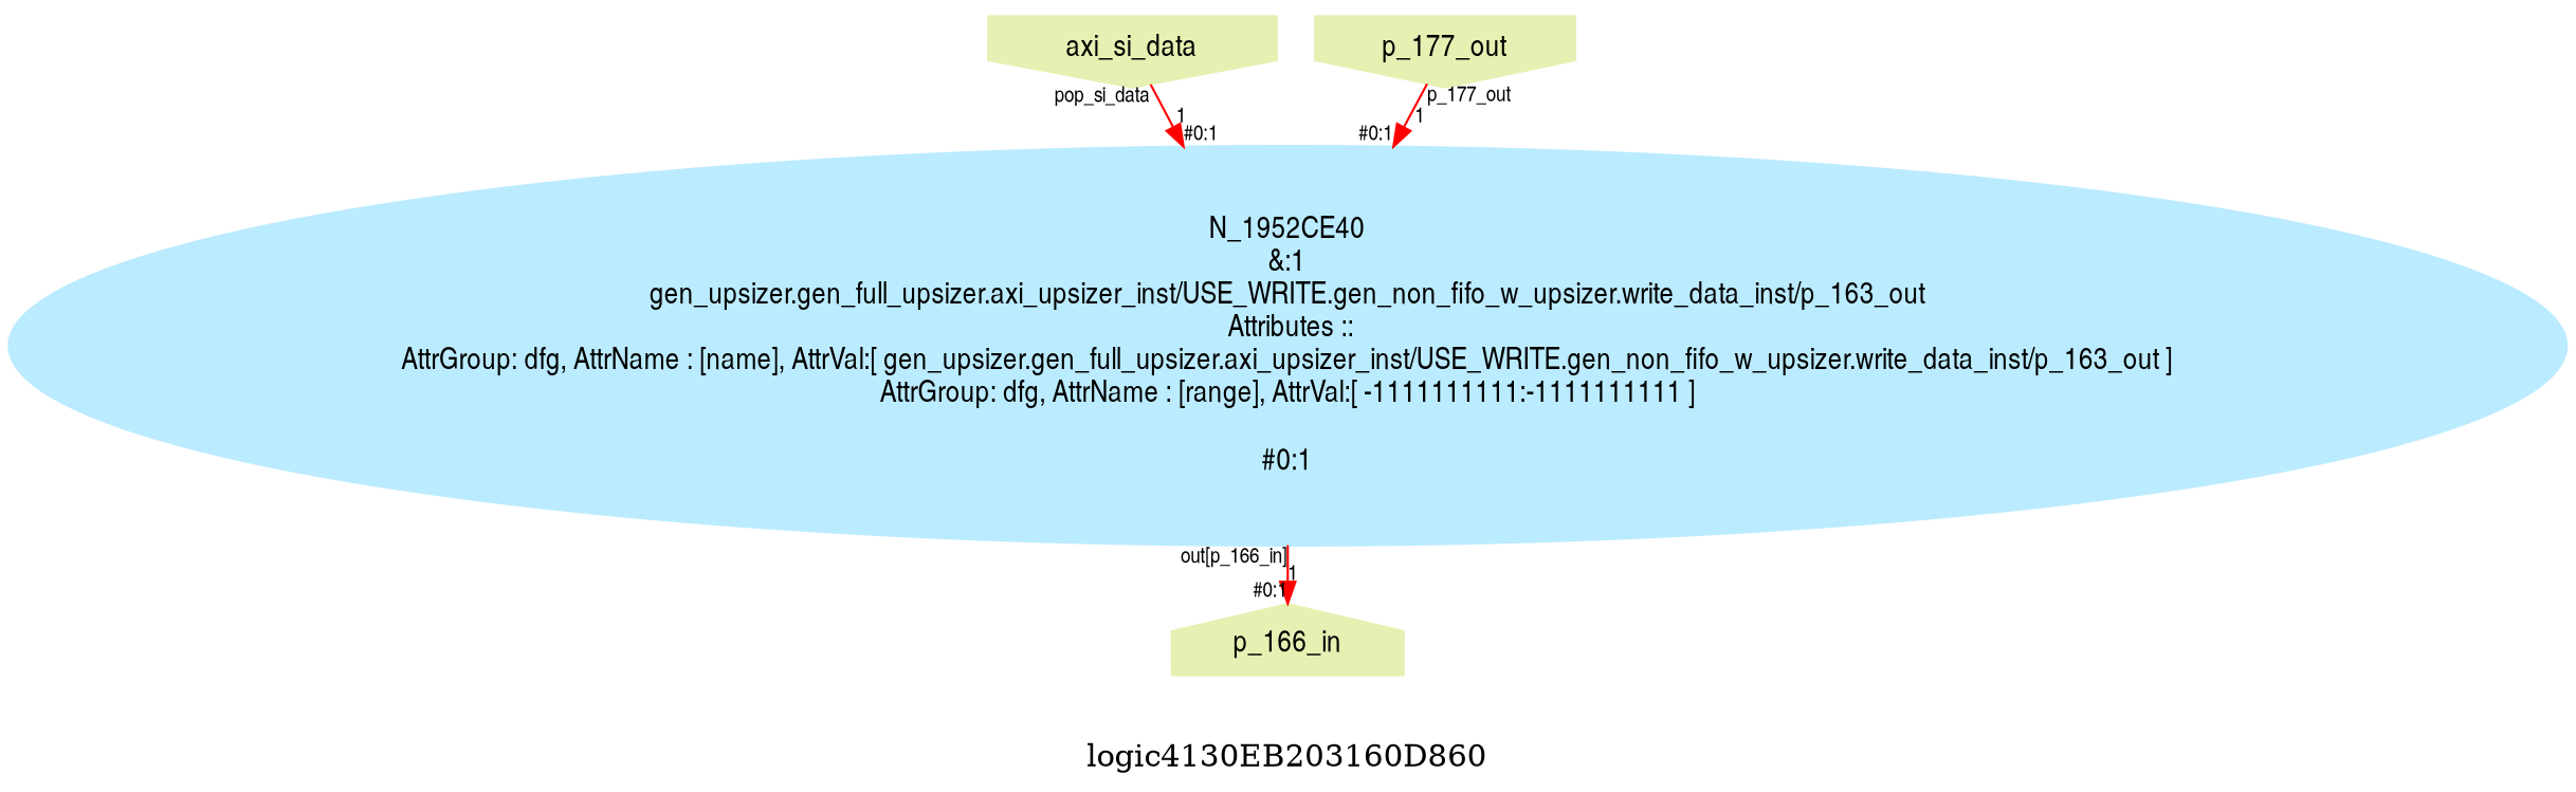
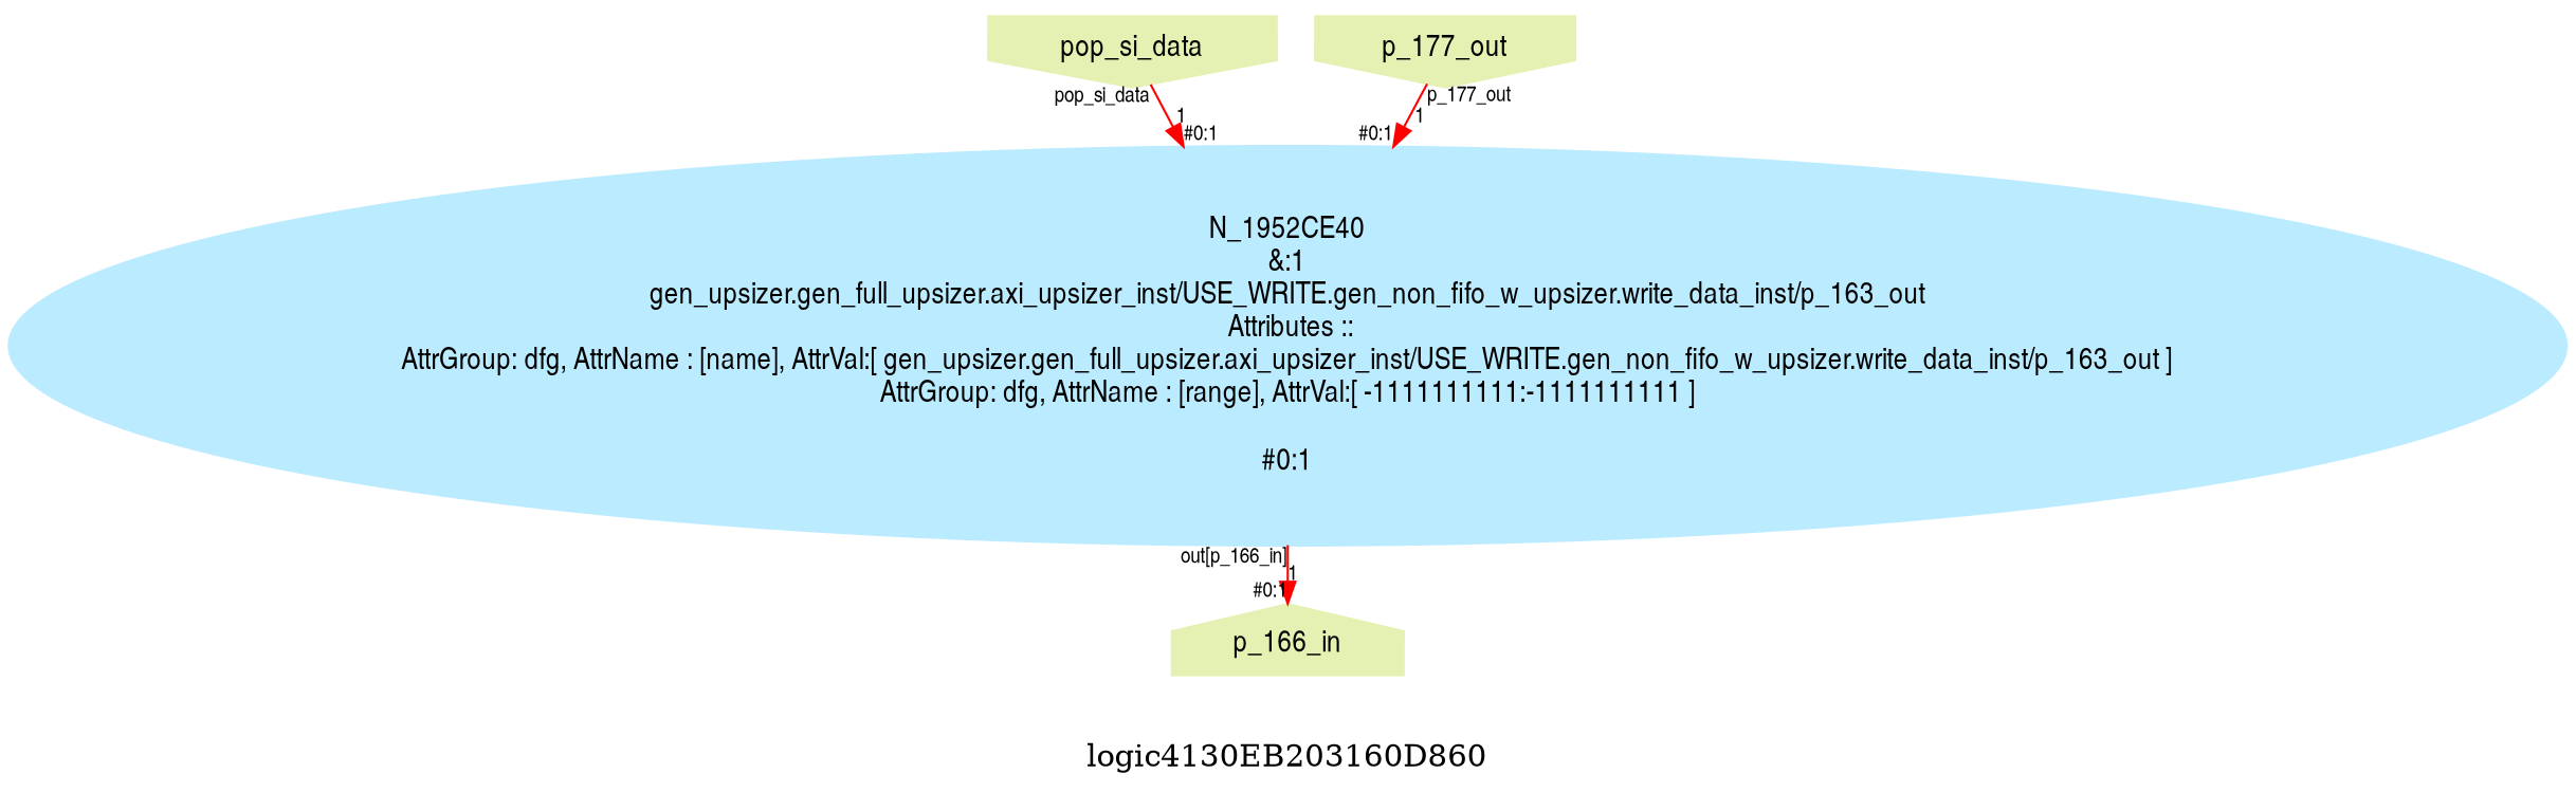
  digraph {
    label=logic4130EB203160D860
    ranksep=0.1
    splines=true
    node [color="#e4f1b2" fontname=helveticanarrow shape=invhouse style=filled]
    edge [color="#ff0000" fontname=helveticanarrow fontsize=10 headlabel="#0:1"]
-   n1 [label=axi_si_data]
+   n1 [label=pop_si_data]
    n2 [label=p_177_out]
    n3 [label=p_166_in shape=house]
    n4 [color="#bbebff" label="N_1952CE40\n&:1\ngen_upsizer.gen_full_upsizer.axi_upsizer_inst/USE_WRITE.gen_non_fifo_w_upsizer.write_data_inst/p_163_out\n Attributes ::\nAttrGroup: dfg, AttrName : [name], AttrVal:[ gen_upsizer.gen_full_upsizer.axi_upsizer_inst/USE_WRITE.gen_non_fifo_w_upsizer.write_data_inst/p_163_out ]\nAttrGroup: dfg, AttrName : [range], AttrVal:[ -1111111111:-1111111111 ]\n\n#0:1\n" shape=""]
    subgraph sub_1 {
      rank=source
      n1
      n2
    }
    subgraph sub_2 {
      rank=sink
      n3
    }
    n1 -> n4 [label=1 taillabel=pop_si_data]
    n2 -> n4 [label=1 taillabel=p_177_out]
    n4 -> n3 [label=1 taillabel="out[p_166_in]"]
  }
